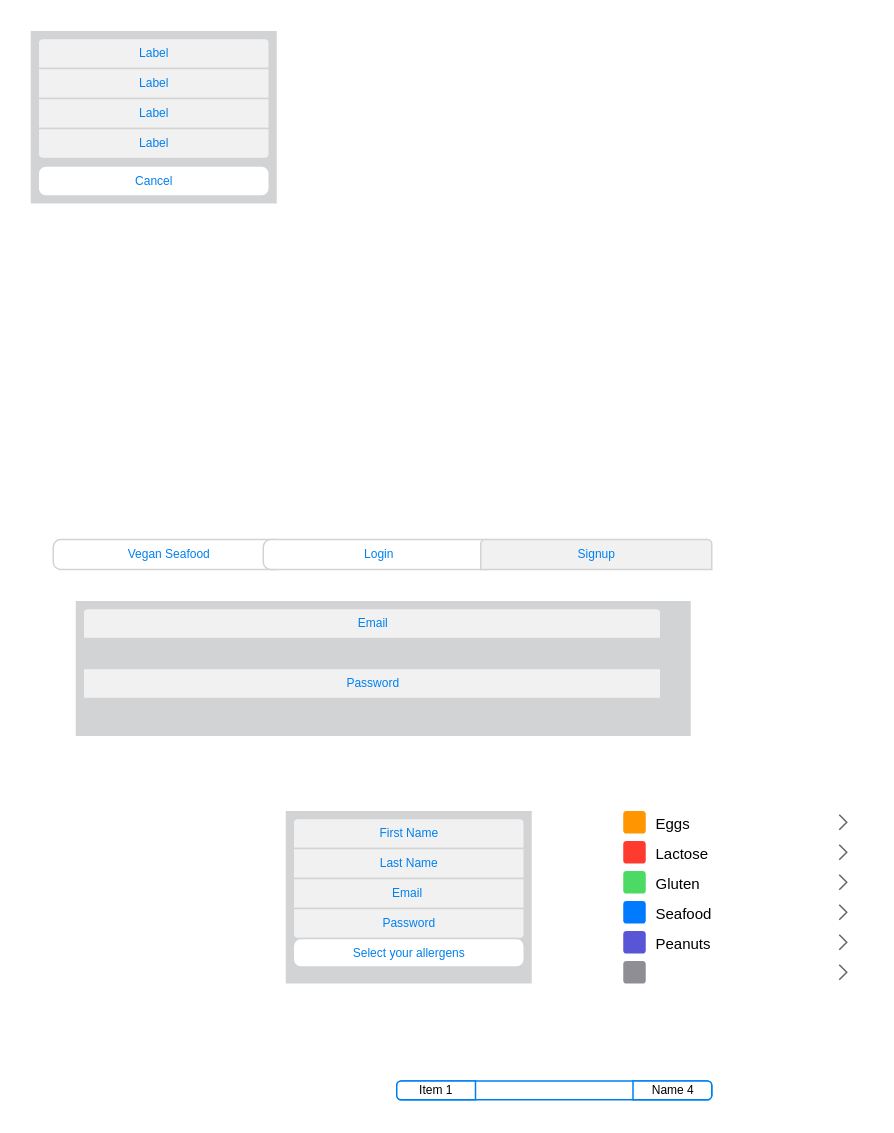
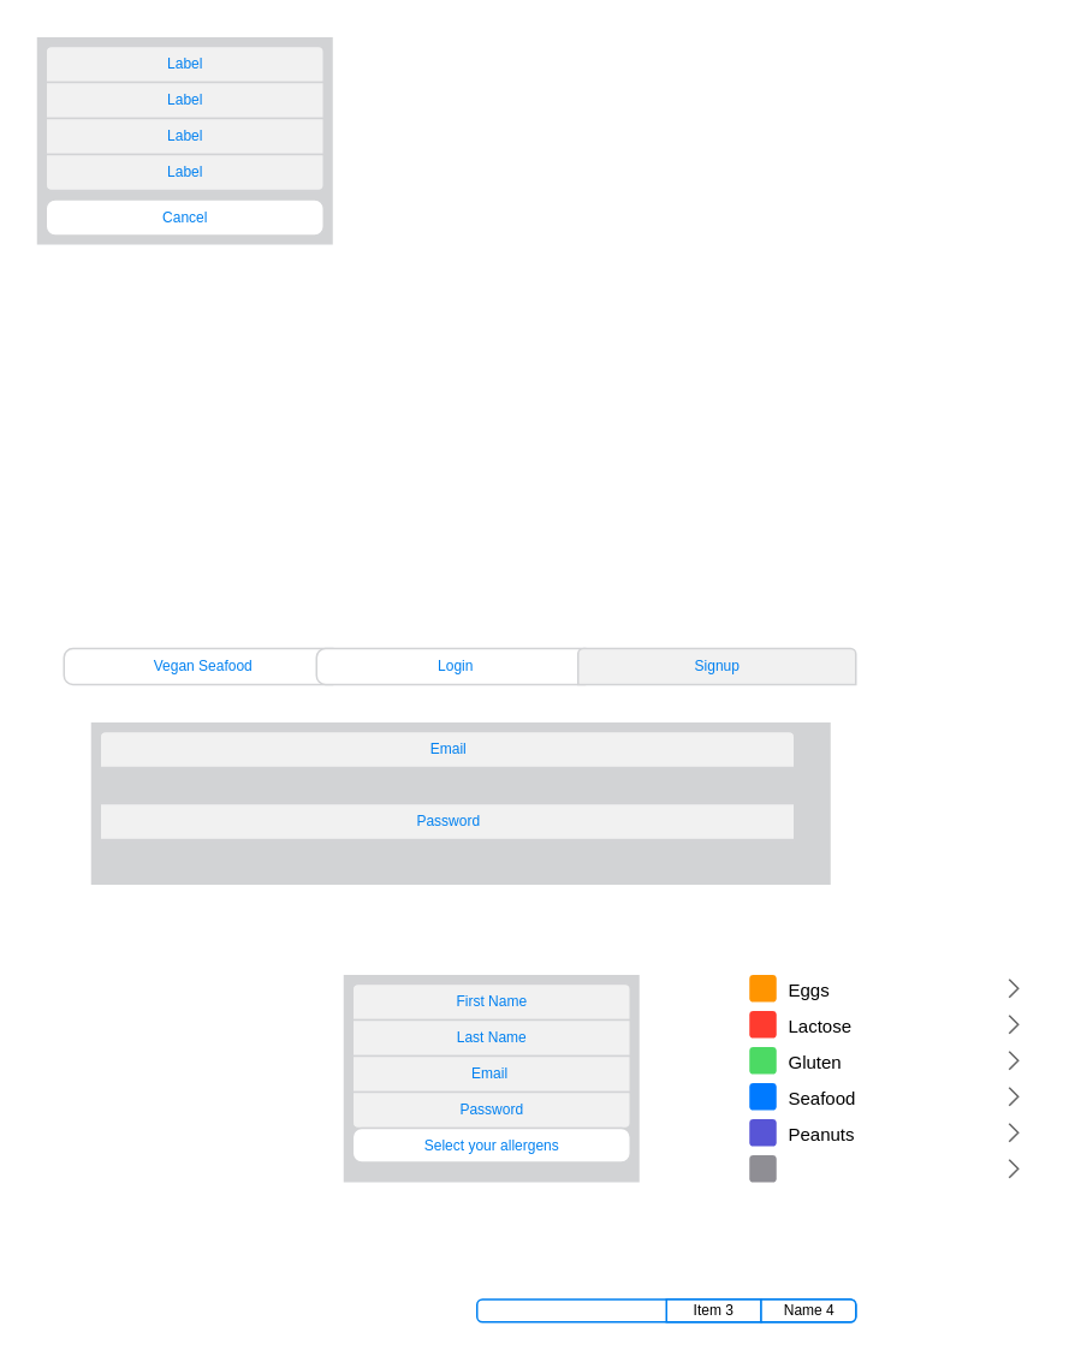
  <mxCell id="0" />
  <mxCell id="1" parent="0" />
  <mxCell id="2" value="" style="shape=rect;rSize=3;strokeColor=none;fillColor=#D2D3D5;gradientColor=none;shadow=0;" vertex="1" parent="1"><mxGeometry x="190" y="540" width="164" height="115" as="geometry" /></mxCell>
  <mxCell id="3" value="First Name" style="html=1;strokeWidth=1;shadow=0;dashed=0;shape=mxgraph.ios7ui.topButton;rSize=3;strokeColor=#D2D3D5;fontSize=8;fillColor=#F1F1F1;fontColor=#0080F0;resizeWidth=1;" vertex="1" parent="2"><mxGeometry width="154" height="20" relative="1" as="geometry"><mxPoint x="5" y="5" as="offset" /></mxGeometry></mxCell>
  <mxCell id="4" value="Last Name" style="shape=rect;html=1;strokeColor=#D2D3D5;fontSize=8;fillColor=#F1F1F1;fontColor=#0080F0;resizeWidth=1;" vertex="1" parent="2"><mxGeometry width="154" height="20" relative="1" as="geometry"><mxPoint x="5" y="25" as="offset" /></mxGeometry></mxCell>
  <mxCell id="5" value="Email&amp;nbsp;" style="shape=rect;html=1;strokeColor=#D2D3D5;fontSize=8;fillColor=#F1F1F1;fontColor=#0080F0;resizeWidth=1;" vertex="1" parent="2"><mxGeometry width="154" height="20" relative="1" as="geometry"><mxPoint x="5" y="45" as="offset" /></mxGeometry></mxCell>
  <mxCell id="6" value="Password" style="html=1;strokeWidth=1;shadow=0;dashed=0;shape=mxgraph.ios7ui.bottomButton;rSize=3;strokeColor=#D2D3D5;fontSize=8;fillColor=#F1F1F1;fontColor=#0080F0;resizeWidth=1;" vertex="1" parent="2"><mxGeometry width="154" height="20" relative="1" as="geometry"><mxPoint x="5" y="65" as="offset" /></mxGeometry></mxCell>
  <mxCell id="7" value="Select your allergens" style="html=1;strokeWidth=1;shadow=0;dashed=0;shape=mxgraph.ios7ui.marginRect;rx=5;ry=5;rectMargin=5;strokeColor=#D2D3D5;fontSize=8;fillColor=#ffffff;fontColor=#0080F0;resizeWidth=1;" vertex="1" parent="2"><mxGeometry y="80" width="164" height="29" as="geometry" /></mxCell>
  <mxCell id="8" value="" style="shape=rect;strokeColor=none;fillColor=#ffffff;gradientColor=none;shadow=0;" vertex="1" parent="1"><mxGeometry x="410" y="537.5" width="164" height="120" as="geometry" /></mxCell>
  <mxCell id="9" value="Eggs" style="shape=rect;strokeColor=none;fontSize=10;fontColor=#000000;resizeWidth=1;align=left;spacingLeft=25;spacingTop=2;" vertex="1" parent="8"><mxGeometry width="164" height="20" relative="1" as="geometry" /></mxCell>
  <mxCell id="10" value="" style="shape=rect;rounded=1;rSize=3;strokeColor=none;fillColor=#FF9501;" vertex="1" parent="9"><mxGeometry y="0.5" width="15" height="15" relative="1" as="geometry"><mxPoint x="5" y="-7.5" as="offset" /></mxGeometry></mxCell>
  <mxCell id="11" value="" style="shape=mxgraph.ios7.misc.right;strokeColor=#666666;" vertex="1" parent="9"><mxGeometry x="1" y="0.5" width="5" height="10" relative="1" as="geometry"><mxPoint x="-15" y="-5" as="offset" /></mxGeometry></mxCell>
  <mxCell id="12" value="Lactose" style="shape=rect;strokeColor=none;fontSize=10;fontColor=#000000;resizeWidth=1;align=left;spacingLeft=25;spacingTop=2;" vertex="1" parent="8"><mxGeometry width="164" height="20" relative="1" as="geometry"><mxPoint y="20" as="offset" /></mxGeometry></mxCell>
  <mxCell id="13" value="" style="shape=rect;rounded=1;rSize=3;strokeColor=none;fillColor=#FF3B2F;" vertex="1" parent="12"><mxGeometry y="0.5" width="15" height="15" relative="1" as="geometry"><mxPoint x="5" y="-7.5" as="offset" /></mxGeometry></mxCell>
  <mxCell id="14" value="" style="shape=mxgraph.ios7.misc.right;strokeColor=#666666;" vertex="1" parent="12"><mxGeometry x="1" y="0.5" width="5" height="10" relative="1" as="geometry"><mxPoint x="-15" y="-5" as="offset" /></mxGeometry></mxCell>
  <mxCell id="15" value="Gluten" style="shape=rect;strokeColor=none;fontSize=10;fontColor=#000000;resizeWidth=1;align=left;spacingLeft=25;spacingTop=2;" vertex="1" parent="8"><mxGeometry width="164" height="20" relative="1" as="geometry"><mxPoint y="40" as="offset" /></mxGeometry></mxCell>
  <mxCell id="16" value="" style="shape=rect;rounded=1;rSize=3;strokeColor=none;fillColor=#4CDA64;" vertex="1" parent="15"><mxGeometry y="0.5" width="15" height="15" relative="1" as="geometry"><mxPoint x="5" y="-7.5" as="offset" /></mxGeometry></mxCell>
  <mxCell id="17" value="" style="shape=mxgraph.ios7.misc.right;strokeColor=#666666;" vertex="1" parent="15"><mxGeometry x="1" y="0.5" width="5" height="10" relative="1" as="geometry"><mxPoint x="-15" y="-5" as="offset" /></mxGeometry></mxCell>
  <mxCell id="18" value="Seafood" style="shape=rect;strokeColor=none;fontSize=10;fontColor=#000000;resizeWidth=1;align=left;spacingLeft=25;spacingTop=2;" vertex="1" parent="8"><mxGeometry width="164" height="20" relative="1" as="geometry"><mxPoint y="60" as="offset" /></mxGeometry></mxCell>
  <mxCell id="19" value="" style="shape=rect;rounded=1;rSize=3;strokeColor=none;fillColor=#007AFF;" vertex="1" parent="18"><mxGeometry y="0.5" width="15" height="15" relative="1" as="geometry"><mxPoint x="5" y="-7.5" as="offset" /></mxGeometry></mxCell>
  <mxCell id="20" value="" style="shape=mxgraph.ios7.misc.right;strokeColor=#666666;" vertex="1" parent="18"><mxGeometry x="1" y="0.5" width="5" height="10" relative="1" as="geometry"><mxPoint x="-15" y="-5" as="offset" /></mxGeometry></mxCell>
  <mxCell id="21" value="Peanuts" style="shape=rect;strokeColor=none;fontSize=10;fontColor=#000000;resizeWidth=1;align=left;spacingLeft=25;spacingTop=2;" vertex="1" parent="8"><mxGeometry width="164" height="20" relative="1" as="geometry"><mxPoint y="80" as="offset" /></mxGeometry></mxCell>
  <mxCell id="22" value="" style="shape=rect;rounded=1;rSize=3;strokeColor=none;fillColor=#5855D6;" vertex="1" parent="21"><mxGeometry y="0.5" width="15" height="15" relative="1" as="geometry"><mxPoint x="5" y="-7.5" as="offset" /></mxGeometry></mxCell>
  <mxCell id="23" value="" style="shape=mxgraph.ios7.misc.right;strokeColor=#666666;" vertex="1" parent="21"><mxGeometry x="1" y="0.5" width="5" height="10" relative="1" as="geometry"><mxPoint x="-15" y="-5" as="offset" /></mxGeometry></mxCell>
  <mxCell id="24" value="" style="shape=rect;strokeColor=none;fontSize=10;fontColor=#000000;resizeWidth=1;align=left;spacingLeft=25;spacingTop=2;" vertex="1" parent="8"><mxGeometry width="164" height="20" relative="1" as="geometry"><mxPoint y="100" as="offset" /></mxGeometry></mxCell>
  <mxCell id="25" value="" style="shape=rect;rounded=1;rSize=3;strokeColor=none;fillColor=#8F8E94;" vertex="1" parent="24"><mxGeometry y="0.5" width="15" height="15" relative="1" as="geometry"><mxPoint x="5" y="-7.5" as="offset" /></mxGeometry></mxCell>
  <mxCell id="26" value="" style="shape=mxgraph.ios7.misc.right;strokeColor=#666666;" vertex="1" parent="24"><mxGeometry x="1" y="0.5" width="5" height="10" relative="1" as="geometry"><mxPoint x="-15" y="-5" as="offset" /></mxGeometry></mxCell>
  <mxCell id="27" value="" style="html=1;strokeWidth=1;shadow=0;dashed=0;shape=mxgraph.ios7ui.rrect;rSize=3;strokeColor=#0080F0;gradientColor=none;" vertex="1" parent="1"><mxGeometry x="264" y="720" width="210" height="12.5" as="geometry" /></mxCell>
- <mxCell id="28" value="Item 1" style="strokeColor=inherit;fillColor=inherit;gradientColor=inherit;html=1;strokeWidth=1;shadow=0;dashed=0;shape=mxgraph.ios7ui.leftButton;rSize=3;fontSize=8;" vertex="1" parent="27"><mxGeometry width="52.5" height="12.5" as="geometry" /></mxCell>
+ <mxCell id="29" value="Item 3" style="strokeColor=inherit;fillColor=inherit;gradientColor=inherit;html=1;strokeWidth=1;shadow=0;dashed=0;shape=mxgraph.ios7ui.rrect;rSize=0;fontSize=8;" vertex="1" parent="27"><mxGeometry x="105" width="52.5" height="12.5" as="geometry" /></mxCell>
  <mxCell id="30" value="Name 4" style="strokeColor=inherit;fillColor=inherit;gradientColor=inherit;html=1;strokeWidth=1;shadow=0;dashed=0;shape=mxgraph.ios7ui.rightButton;rSize=3;fontSize=8;" vertex="1" parent="27"><mxGeometry x="157.5" width="52.5" height="12.5" as="geometry" /></mxCell>
  <mxCell id="31" value="" style="shape=rect;rSize=3;strokeColor=none;fillColor=#D2D3D5;gradientColor=none;shadow=0;" vertex="1" parent="1"><mxGeometry x="50" y="400" width="410" height="90" as="geometry" /></mxCell>
  <mxCell id="32" value="Email" style="html=1;strokeWidth=1;shadow=0;dashed=0;shape=mxgraph.ios7ui.topButton;rSize=3;strokeColor=#D2D3D5;fontSize=8;fillColor=#F1F1F1;fontColor=#0080F0;resizeWidth=1;" vertex="1" parent="31"><mxGeometry width="385.0" height="20" relative="1" as="geometry"><mxPoint x="5" y="5" as="offset" /></mxGeometry></mxCell>
  <mxCell id="33" value="Password" style="shape=rect;html=1;strokeColor=#D2D3D5;fontSize=8;fillColor=#F1F1F1;fontColor=#0080F0;resizeWidth=1;" vertex="1" parent="31"><mxGeometry width="385.0" height="20" relative="1" as="geometry"><mxPoint x="5" y="45" as="offset" /></mxGeometry></mxCell>
  <mxCell id="34" value="" style="shape=rect;rSize=3;strokeColor=none;fillColor=#D2D3D5;gradientColor=none;shadow=0;" vertex="1" parent="1"><mxGeometry x="20" y="20" width="164" height="115" as="geometry" /></mxCell>
  <mxCell id="35" value="Label" style="html=1;strokeWidth=1;shadow=0;dashed=0;shape=mxgraph.ios7ui.topButton;rSize=3;strokeColor=#D2D3D5;fontSize=8;fillColor=#F1F1F1;fontColor=#0080F0;resizeWidth=1;" vertex="1" parent="34"><mxGeometry width="154" height="20" relative="1" as="geometry"><mxPoint x="5" y="5" as="offset" /></mxGeometry></mxCell>
  <mxCell id="36" value="Label" style="shape=rect;html=1;strokeColor=#D2D3D5;fontSize=8;fillColor=#F1F1F1;fontColor=#0080F0;resizeWidth=1;" vertex="1" parent="34"><mxGeometry width="154" height="20" relative="1" as="geometry"><mxPoint x="5" y="25" as="offset" /></mxGeometry></mxCell>
  <mxCell id="37" value="Label" style="shape=rect;html=1;strokeColor=#D2D3D5;fontSize=8;fillColor=#F1F1F1;fontColor=#0080F0;resizeWidth=1;" vertex="1" parent="34"><mxGeometry width="154" height="20" relative="1" as="geometry"><mxPoint x="5" y="45" as="offset" /></mxGeometry></mxCell>
  <mxCell id="38" value="Label" style="html=1;strokeWidth=1;shadow=0;dashed=0;shape=mxgraph.ios7ui.bottomButton;rSize=3;strokeColor=#D2D3D5;fontSize=8;fillColor=#F1F1F1;fontColor=#0080F0;resizeWidth=1;" vertex="1" parent="34"><mxGeometry width="154" height="20" relative="1" as="geometry"><mxPoint x="5" y="65" as="offset" /></mxGeometry></mxCell>
  <mxCell id="39" value="Cancel" style="html=1;strokeWidth=1;shadow=0;dashed=0;shape=mxgraph.ios7ui.marginRect;rx=5;ry=5;rectMargin=5;strokeColor=#D2D3D5;fontSize=8;fillColor=#ffffff;fontColor=#0080F0;resizeWidth=1;" vertex="1" parent="34"><mxGeometry y="1" width="164" height="30" relative="1" as="geometry"><mxPoint y="-30" as="offset" /></mxGeometry></mxCell>
  <mxCell id="40" value="Vegan Seafood" style="html=1;strokeWidth=1;shadow=0;dashed=0;shape=mxgraph.ios7ui.marginRect;rx=5;ry=5;rectMargin=5;strokeColor=#D2D3D5;fontSize=8;fillColor=#ffffff;fontColor=#0080F0;resizeWidth=1;" vertex="1" parent="1"><mxGeometry x="30" y="354" width="164" height="30" as="geometry" /></mxCell>
  <mxCell id="41" value="Login" style="html=1;strokeWidth=1;shadow=0;dashed=0;shape=mxgraph.ios7ui.marginRect;rx=5;ry=5;rectMargin=5;strokeColor=#D2D3D5;fontSize=8;fillColor=#ffffff;fontColor=#0080F0;resizeWidth=1;" vertex="1" parent="1"><mxGeometry x="170" y="354" width="164" height="30" as="geometry" /></mxCell>
  <mxCell id="42" value="Signup" style="html=1;strokeWidth=1;shadow=0;dashed=0;shape=mxgraph.ios7ui.topButton;rSize=3;strokeColor=#D2D3D5;fontSize=8;fillColor=#F1F1F1;fontColor=#0080F0;resizeWidth=1;" vertex="1" parent="1"><mxGeometry x="320" y="359" width="154" height="20" as="geometry" /></mxCell>
